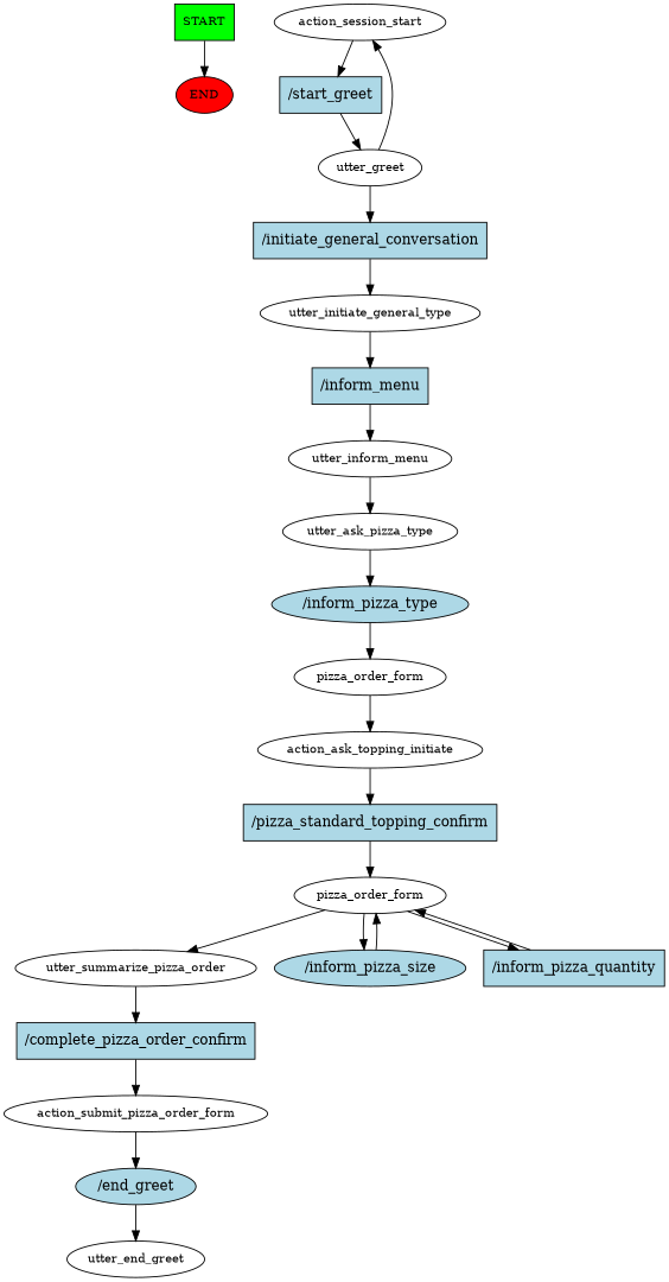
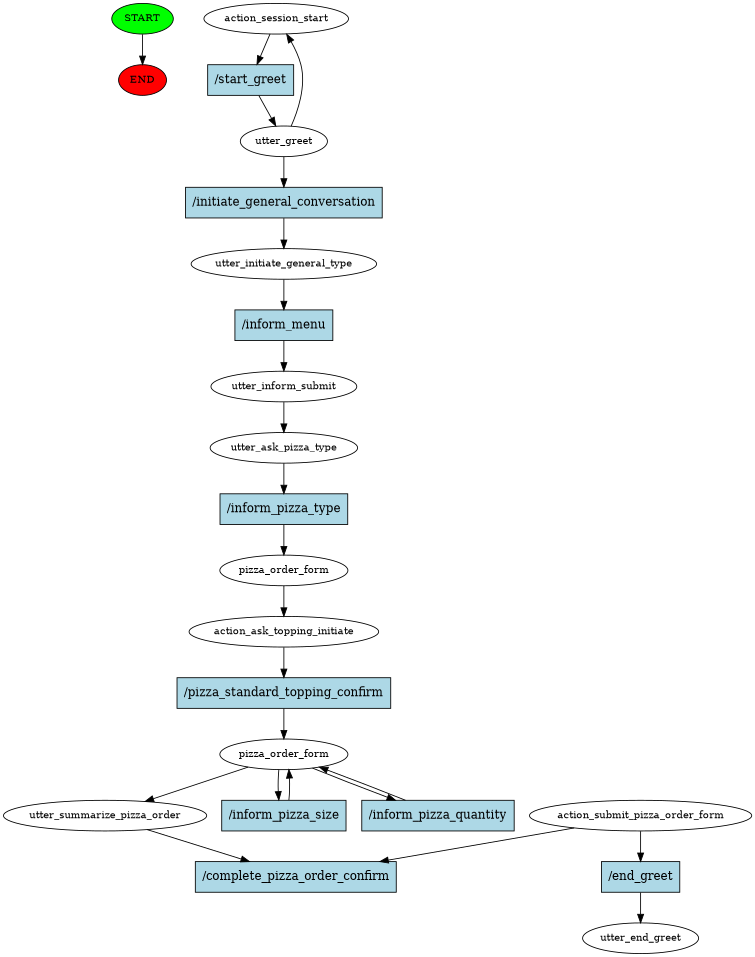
  digraph {
    node [fontsize=12]
-   n1 [fillcolor=green label=START style=filled shape=box]
+   n1 [fillcolor=green label=START style=filled]
    n2 [fillcolor=red label=END style=filled]
    n3 [label=action_session_start]
    n4 [fillcolor=lightblue label="/start_greet" shape=rect style=filled fontsize=""]
    n5 [label=utter_greet]
    n6 [fillcolor=lightblue label="/initiate_general_conversation" shape=rect style=filled fontsize=""]
    n7 [label=utter_initiate_general_type]
    n8 [fillcolor=lightblue label="/inform_menu" shape=rect style=filled fontsize=""]
-   n9 [label=utter_inform_menu]
+   n9 [label=utter_inform_submit]
    n10 [label=utter_ask_pizza_type]
-   n11 [fillcolor=lightblue label="/inform_pizza_type" shape=ellipse style=filled fontsize=""]
+   n11 [fillcolor=lightblue label="/inform_pizza_type" shape=rect style=filled fontsize=""]
    n12 [label=pizza_order_form]
    n13 [label=action_ask_topping_initiate]
    n14 [fillcolor=lightblue label="/pizza_standard_topping_confirm" shape=rect style=filled fontsize=""]
    n15 [label=pizza_order_form]
    n16 [label=utter_summarize_pizza_order]
-   n17 [fillcolor=lightblue label="/inform_pizza_size" shape=ellipse style=filled fontsize=""]
+   n17 [fillcolor=lightblue label="/inform_pizza_size" shape=rect style=filled fontsize=""]
    n18 [fillcolor=lightblue label="/inform_pizza_quantity" shape=rect style=filled fontsize=""]
    n19 [fillcolor=lightblue label="/complete_pizza_order_confirm" shape=rect style=filled fontsize=""]
    n20 [label=action_submit_pizza_order_form]
-   n21 [fillcolor=lightblue label="/end_greet" shape=ellipse style=filled fontsize=""]
+   n21 [fillcolor=lightblue label="/end_greet" shape=rect style=filled fontsize=""]
    n22 [label=utter_end_greet]
    n1 -> n2
    n3 -> n4
    n4 -> n5
    n5 -> n3
    n5 -> n6
    n6 -> n7
    n7 -> n8
    n8 -> n9
    n9 -> n10
    n10 -> n11
    n11 -> n12
    n12 -> n13
    n13 -> n14
    n14 -> n15
    n15 -> n16
    n15 -> n17
    n15 -> n18
    n16 -> n19
    n17 -> n15
    n18 -> n15
-   n19 -> n20
+   n20 -> n19
    n20 -> n21
    n21 -> n22
  }
